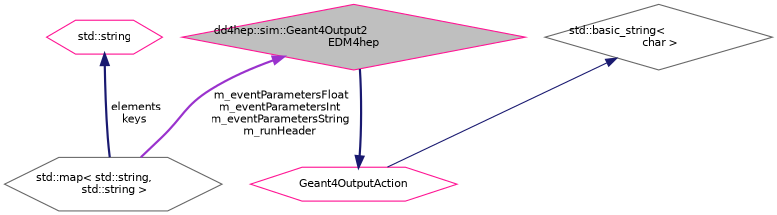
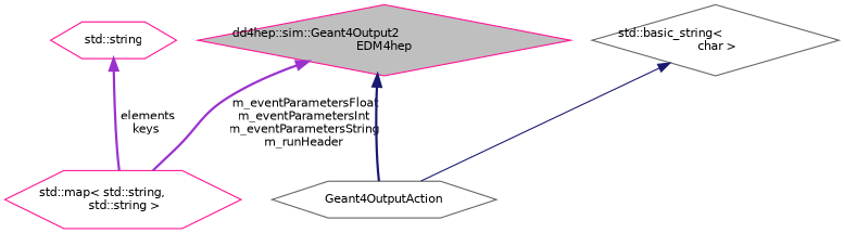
  digraph {
    node [color=deeppink fillcolor=white fontname=Helvetica fontsize=10 shape=hexagon style=filled]
    edge [color=darkorchid3 dir=back fontname=Helvetica fontsize=10 labelfontname=Helvetica labelfontsize=10 style=bold]
    n1 [fillcolor=grey75 fontcolor=black height=0.2 label="dd4hep::sim::Geant4Output2\lEDM4hep" shape=diamond width=0.4]
-   n2 [color=gray40 height=0.2 label="std::map\< std::string,\l std::string \>" width=0.4]
-   n3 [height=0.2 label=Geant4OutputAction width=0.4]
+   n2 [height=0.2 label="std::map\< std::string,\l std::string \>" width=0.4]
+   n3 [color=gray40 height=0.2 label=Geant4OutputAction width=0.4]
    n4 [height=0.2 label="std::string" width=0.4]
    n5 [color=gray40 height=0.2 label="std::basic_string\<\l char \>" shape=diamond width=0.4]
    n1 -> n2 [label=" m_eventParametersFloat\nm_eventParametersInt\nm_eventParametersString\nm_runHeader"]
-   n3 -> n1 [color=midnightblue]
-   n4 -> n2 [color=midnightblue label=" elements\nkeys"]
+   n1 -> n3 [color=midnightblue]
+   n4 -> n2 [label=" elements\nkeys"]
    n5 -> n3 [color=midnightblue style=solid]
  }
